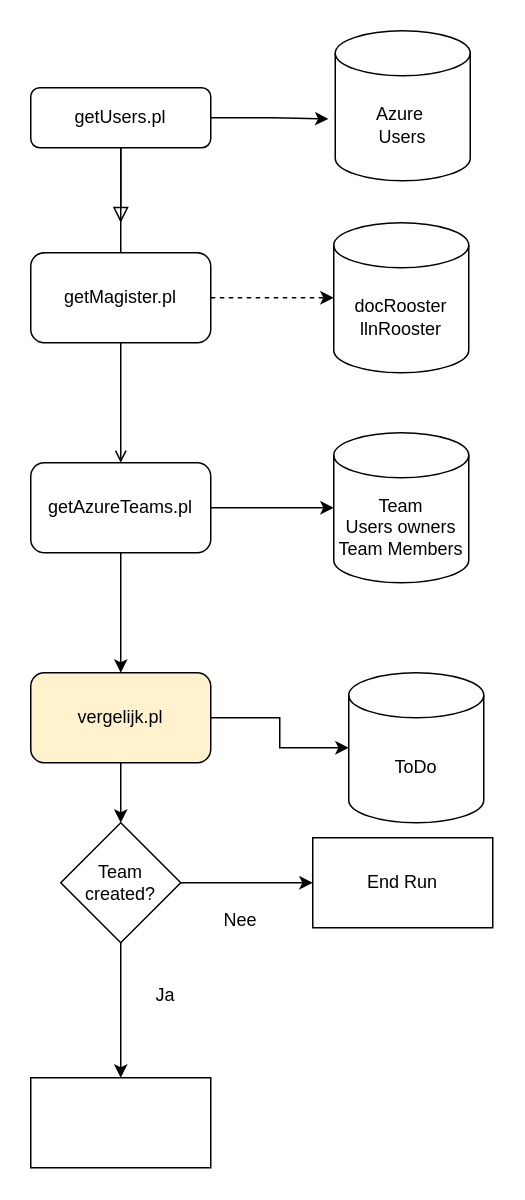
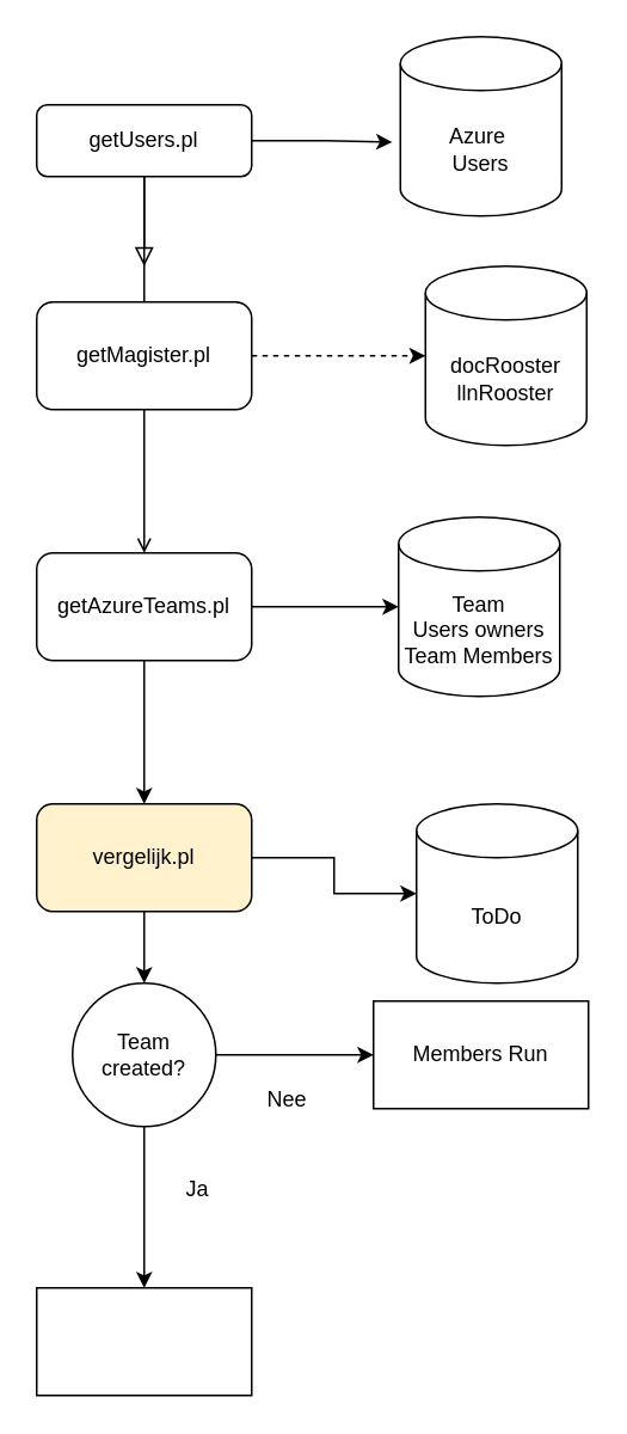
  <mxCell id="0" />
  <mxCell id="1" parent="0" />
  <mxCell id="2" value="" style="rounded=0;html=1;jettySize=auto;orthogonalLoop=1;fontSize=11;endArrow=block;endFill=0;endSize=8;strokeWidth=1;shadow=0;labelBackgroundColor=none;edgeStyle=orthogonalEdgeStyle;" parent="1" source="5" edge="1"><mxGeometry relative="1" as="geometry"><mxPoint x="80" y="148" as="targetPoint" /></mxGeometry></mxCell>
  <mxCell id="3" value="" style="edgeStyle=orthogonalEdgeStyle;rounded=0;orthogonalLoop=1;jettySize=auto;html=1;entryX=-0.05;entryY=0.588;entryDx=0;entryDy=0;entryPerimeter=0;" edge="1" parent="1" source="5" target="6"><mxGeometry relative="1" as="geometry"><mxPoint x="240" y="78" as="targetPoint" /></mxGeometry></mxCell>
  <mxCell id="4" style="edgeStyle=orthogonalEdgeStyle;rounded=0;orthogonalLoop=1;jettySize=auto;html=1;entryX=0.5;entryY=0;entryDx=0;entryDy=0;endArrow=none;" edge="1" parent="1" source="5" target="9"><mxGeometry relative="1" as="geometry" /></mxCell>
  <mxCell id="5" value="getUsers.pl" style="rounded=1;whiteSpace=wrap;html=1;fontSize=12;glass=0;strokeWidth=1;shadow=0;" parent="1" vertex="1"><mxGeometry x="20" y="58" width="120" height="40" as="geometry" /></mxCell>
  <mxCell id="6" value="Azure&amp;nbsp;&lt;div&gt;Users&lt;/div&gt;" style="shape=cylinder3;whiteSpace=wrap;html=1;boundedLbl=1;backgroundOutline=1;size=15;" vertex="1" parent="1"><mxGeometry x="223" y="20" width="90" height="100" as="geometry" /></mxCell>
  <mxCell id="7" style="edgeStyle=orthogonalEdgeStyle;rounded=0;orthogonalLoop=1;jettySize=auto;html=1;dashed=1;" edge="1" parent="1" source="9" target="10"><mxGeometry relative="1" as="geometry"><mxPoint x="250" y="198" as="targetPoint" /></mxGeometry></mxCell>
  <mxCell id="8" value="" style="edgeStyle=orthogonalEdgeStyle;rounded=0;orthogonalLoop=1;jettySize=auto;html=1;endArrow=open;" edge="1" parent="1" source="9" target="13"><mxGeometry relative="1" as="geometry" /></mxCell>
  <mxCell id="9" value="getMagister.pl" style="rounded=1;whiteSpace=wrap;html=1;" vertex="1" parent="1"><mxGeometry x="20" y="168" width="120" height="60" as="geometry" /></mxCell>
- <mxCell id="10" value="docRooster&lt;div&gt;llnRooster&lt;/div&gt;" style="shape=cylinder3;whiteSpace=wrap;html=1;boundedLbl=1;backgroundOutline=1;size=15;" vertex="1" parent="1"><mxGeometry x="222" y="148" width="90" height="100" as="geometry" /></mxCell>
+ <mxCell id="10" value="docRooster&lt;div&gt;llnRooster&lt;/div&gt;" style="shape=cylinder3;whiteSpace=wrap;html=1;boundedLbl=1;backgroundOutline=1;size=15;" vertex="1" parent="1"><mxGeometry x="237" y="148" width="90" height="100" as="geometry" /></mxCell>
  <mxCell id="11" value="" style="edgeStyle=orthogonalEdgeStyle;rounded=0;orthogonalLoop=1;jettySize=auto;html=1;" edge="1" parent="1" source="13" target="14"><mxGeometry relative="1" as="geometry" /></mxCell>
  <mxCell id="12" value="" style="edgeStyle=orthogonalEdgeStyle;rounded=0;orthogonalLoop=1;jettySize=auto;html=1;" edge="1" parent="1" source="13" target="17"><mxGeometry relative="1" as="geometry" /></mxCell>
  <mxCell id="13" value="getAzureTeams.pl" style="rounded=1;whiteSpace=wrap;html=1;" vertex="1" parent="1"><mxGeometry x="20" y="308" width="120" height="60" as="geometry" /></mxCell>
  <mxCell id="14" value="Team&lt;div&gt;Users owners&lt;/div&gt;&lt;div&gt;Team Members&lt;/div&gt;" style="shape=cylinder3;whiteSpace=wrap;html=1;boundedLbl=1;backgroundOutline=1;size=15;" vertex="1" parent="1"><mxGeometry x="222" y="288" width="90" height="100" as="geometry" /></mxCell>
  <mxCell id="15" value="" style="edgeStyle=orthogonalEdgeStyle;rounded=0;orthogonalLoop=1;jettySize=auto;html=1;" edge="1" parent="1" source="17" target="18"><mxGeometry relative="1" as="geometry" /></mxCell>
  <mxCell id="16" value="" style="edgeStyle=orthogonalEdgeStyle;rounded=0;orthogonalLoop=1;jettySize=auto;html=1;" edge="1" parent="1" source="17" target="21"><mxGeometry relative="1" as="geometry" /></mxCell>
  <mxCell id="17" value="vergelijk.pl" style="rounded=1;whiteSpace=wrap;html=1;fillColor=#fff2cc;" vertex="1" parent="1"><mxGeometry x="20" y="448" width="120" height="60" as="geometry" /></mxCell>
  <mxCell id="18" value="ToDo" style="shape=cylinder3;whiteSpace=wrap;html=1;boundedLbl=1;backgroundOutline=1;size=15;" vertex="1" parent="1"><mxGeometry x="232" y="448" width="90" height="100" as="geometry" /></mxCell>
  <mxCell id="19" value="" style="edgeStyle=orthogonalEdgeStyle;rounded=0;orthogonalLoop=1;jettySize=auto;html=1;" edge="1" parent="1" source="21" target="22"><mxGeometry relative="1" as="geometry" /></mxCell>
  <mxCell id="20" style="edgeStyle=orthogonalEdgeStyle;rounded=0;orthogonalLoop=1;jettySize=auto;html=1;entryX=0;entryY=0.5;entryDx=0;entryDy=0;" edge="1" parent="1" source="21" target="25"><mxGeometry relative="1" as="geometry" /></mxCell>
- <mxCell id="21" value="Team created?" style="rhombus;whiteSpace=wrap;html=1;" vertex="1" parent="1"><mxGeometry x="40" y="548" width="80" height="80" as="geometry" /></mxCell>
+ <mxCell id="21" value="Team created?" style="ellipse;whiteSpace=wrap;html=1;" vertex="1" parent="1"><mxGeometry x="40" y="548" width="80" height="80" as="geometry" /></mxCell>
  <mxCell id="22" value="" style="whiteSpace=wrap;html=1;" vertex="1" parent="1"><mxGeometry x="20" y="718" width="120" height="60" as="geometry" /></mxCell>
  <mxCell id="23" value="Ja" style="text;strokeColor=none;align=center;fillColor=none;html=1;verticalAlign=middle;whiteSpace=wrap;rounded=0;" vertex="1" parent="1"><mxGeometry x="80" y="648" width="60" height="30" as="geometry" /></mxCell>
  <mxCell id="24" value="Nee" style="text;strokeColor=none;align=center;fillColor=none;html=1;verticalAlign=middle;whiteSpace=wrap;rounded=0;" vertex="1" parent="1"><mxGeometry x="130" y="598" width="60" height="30" as="geometry" /></mxCell>
- <mxCell id="25" value="End Run" style="rounded=0;whiteSpace=wrap;html=1;" vertex="1" parent="1"><mxGeometry x="208" y="558" width="120" height="60" as="geometry" /></mxCell>
+ <mxCell id="25" value="Members Run" style="rounded=0;whiteSpace=wrap;html=1;" vertex="1" parent="1"><mxGeometry x="208" y="558" width="120" height="60" as="geometry" /></mxCell>
